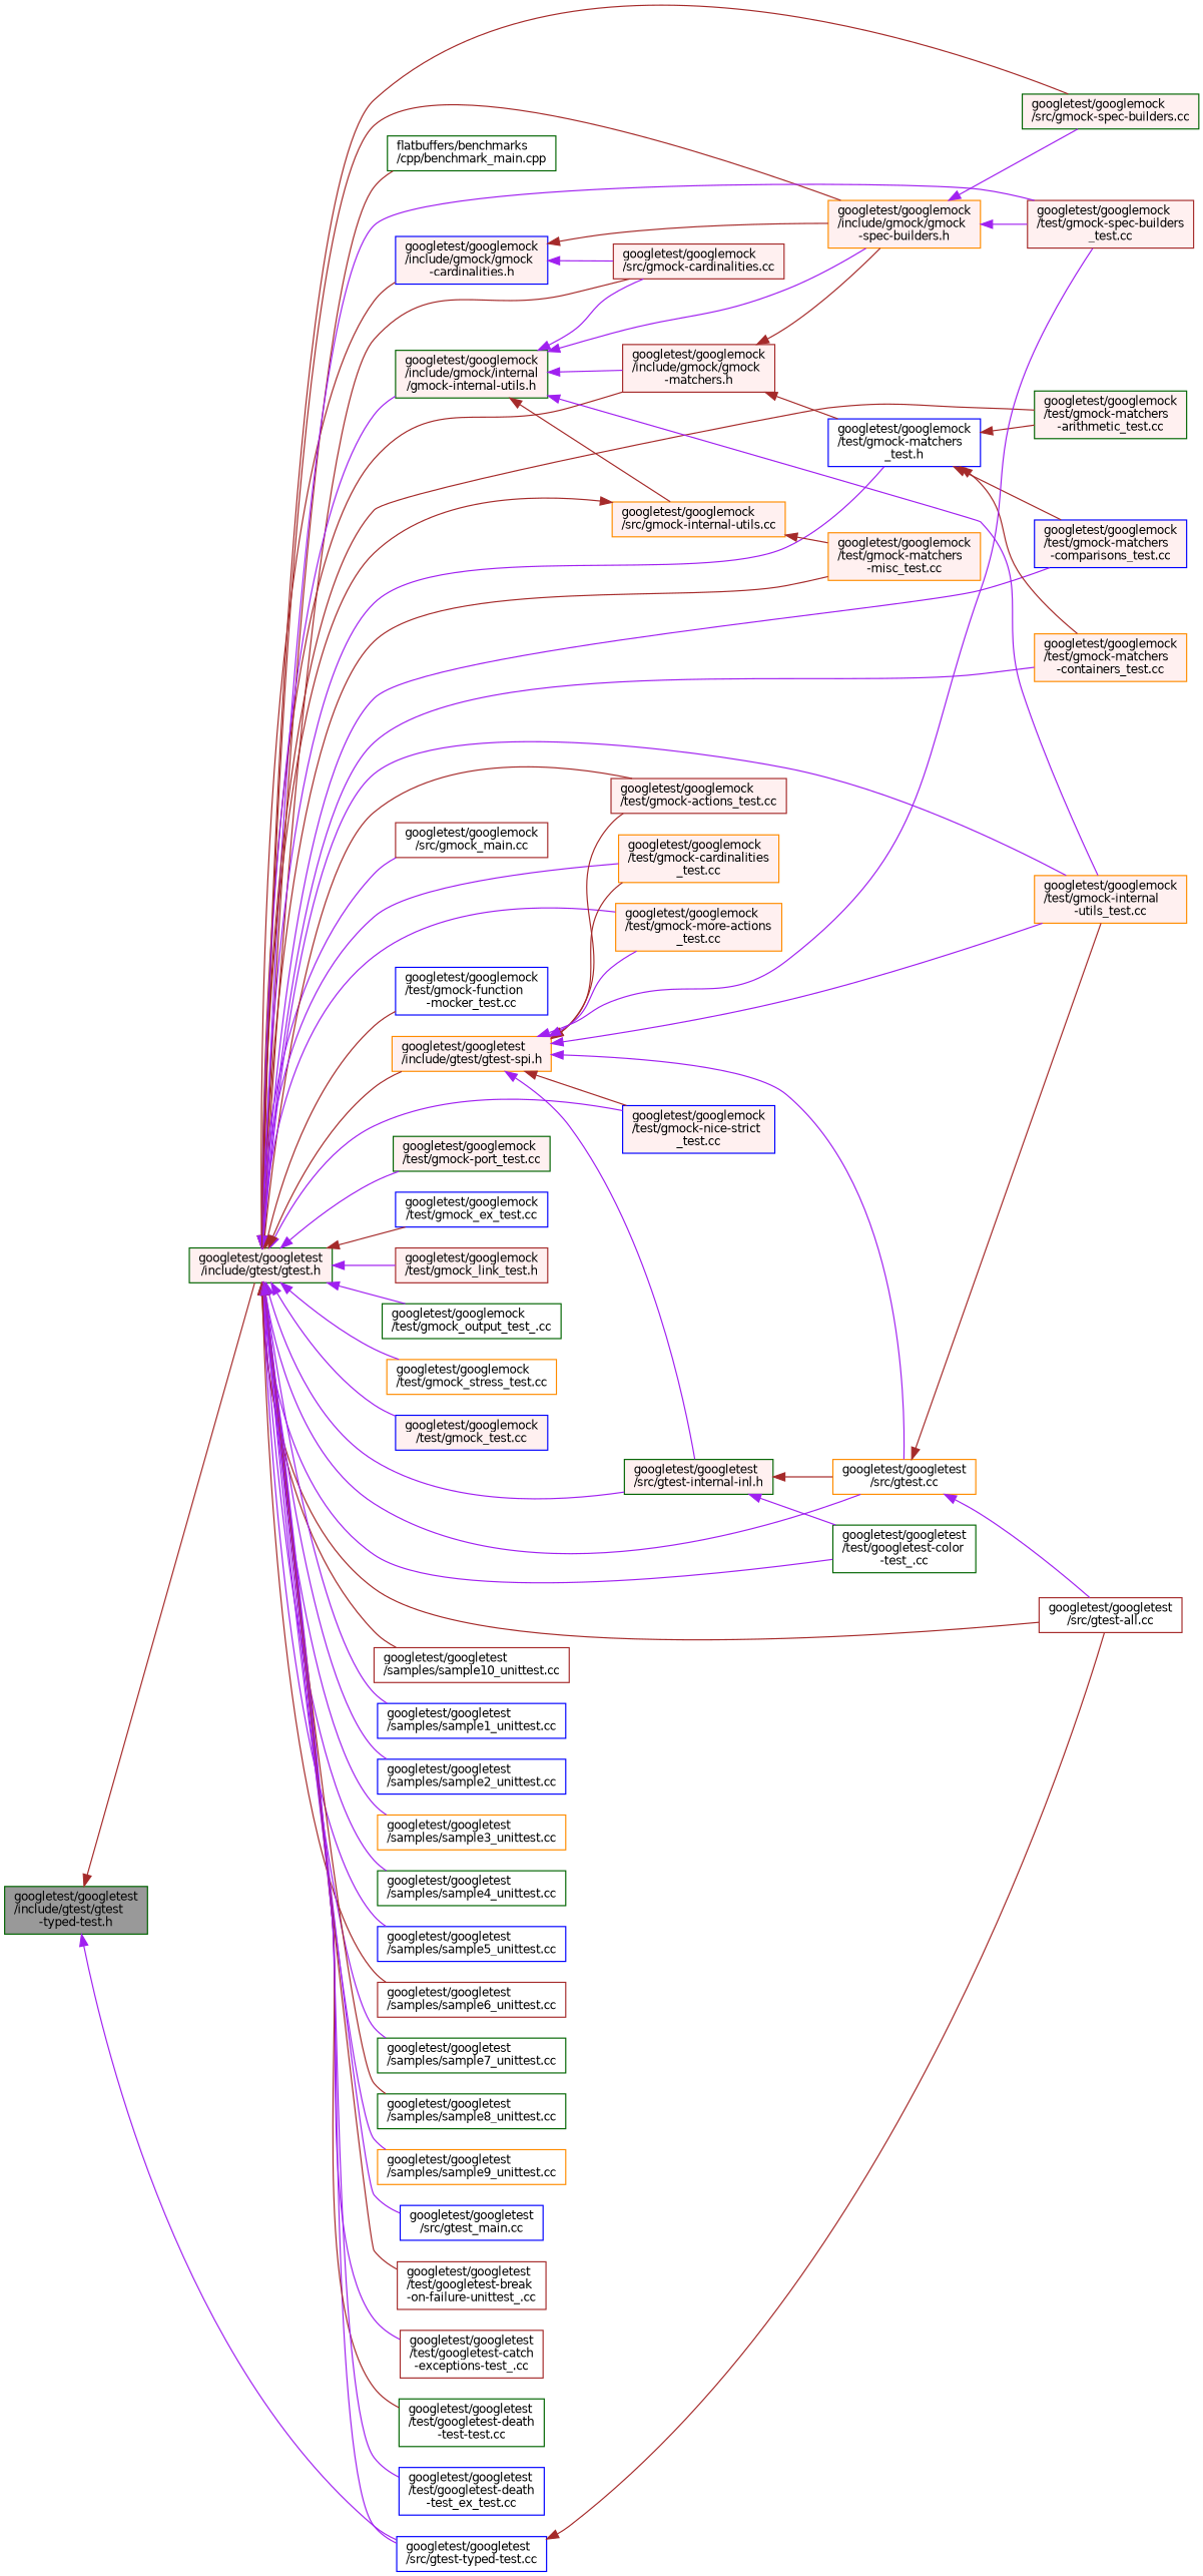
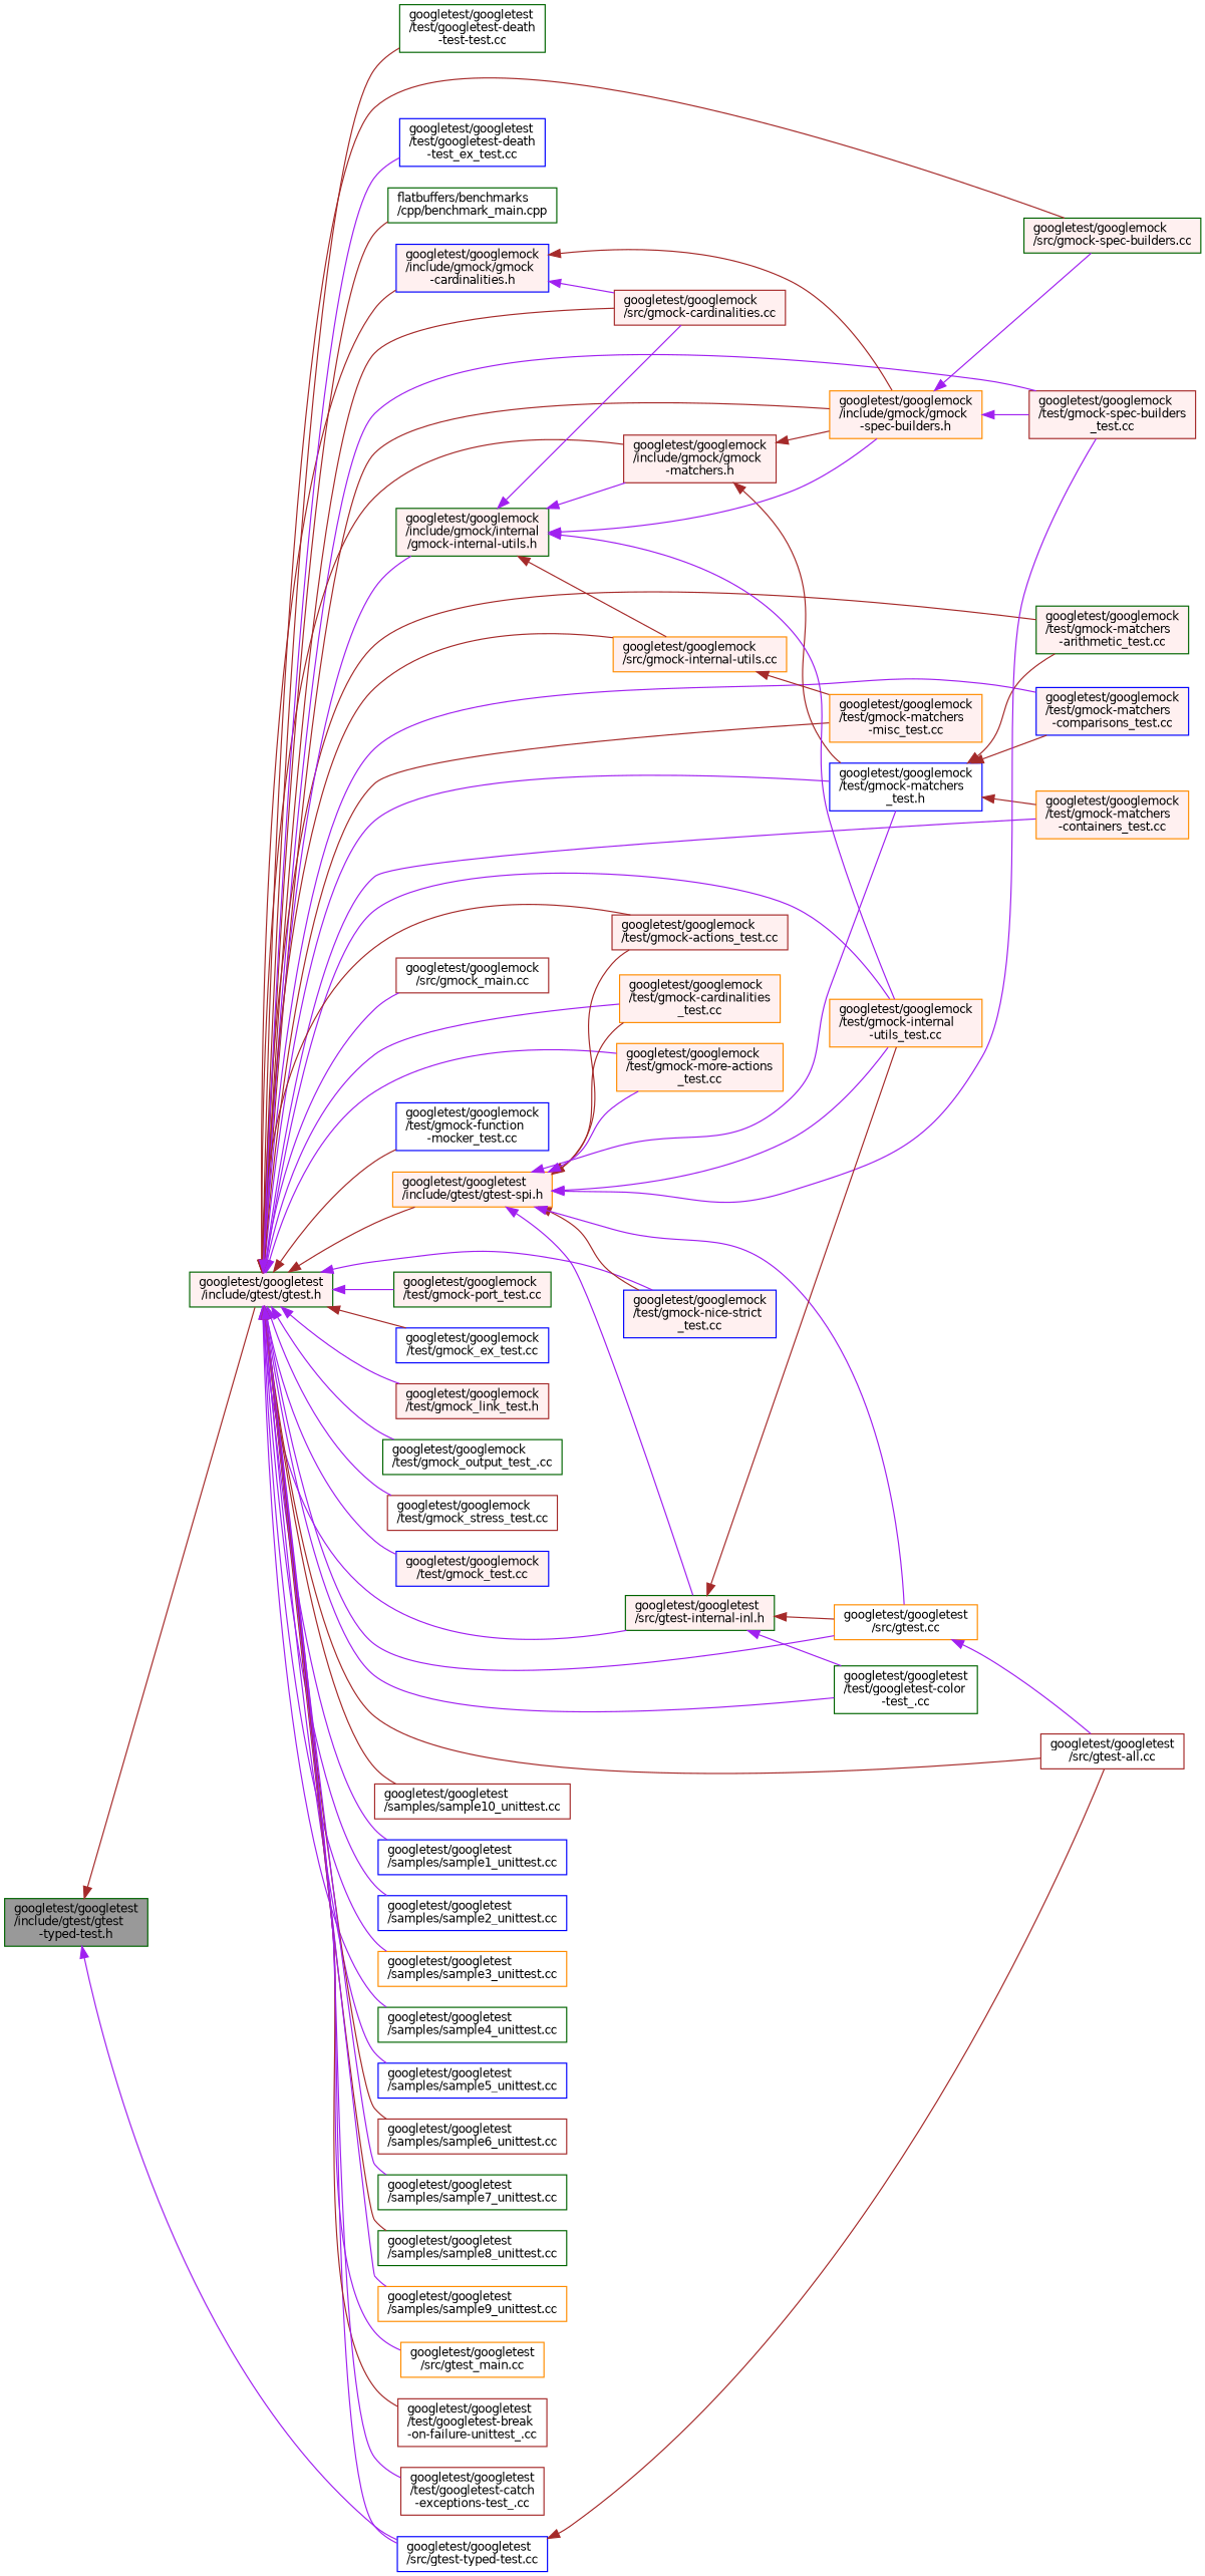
  digraph {
    rankdir=LR
    node [color=darkgreen fillcolor=white fontname=Helvetica fontsize=10 shape=box style=filled]
    edge [color=purple dir=back fontname=Helvetica fontsize=10 labelfontname=Helvetica labelfontsize=10 style=solid]
    n1 [fillcolor=grey60 fontcolor=black height=0.2 label="googletest/googletest\l/include/gtest/gtest\l-typed-test.h" width=0.4]
    n2 [fillcolor="#FFF0F0" height=0.2 label="googletest/googletest\l/include/gtest/gtest.h" width=0.4]
    n3 [color=blue height=0.2 label="googletest/googletest\l/src/gtest-typed-test.cc" width=0.4]
    n4 [height=0.2 label="flatbuffers/benchmarks\l/cpp/benchmark_main.cpp" width=0.4]
    n5 [color=blue fillcolor="#FFF0F0" height=0.2 label="googletest/googlemock\l/include/gmock/gmock\l-cardinalities.h" width=0.4]
    n6 [color=darkorange fillcolor="#FFF0F0" height=0.2 label="googletest/googlemock\l/include/gmock/gmock\l-spec-builders.h" width=0.4]
    n7 [fillcolor="#FFF0F0" height=0.2 label="googletest/googlemock\l/src/gmock-spec-builders.cc" width=0.4]
    n8 [color=brown fillcolor="#FFF0F0" height=0.2 label="googletest/googlemock\l/test/gmock-spec-builders\l_test.cc" width=0.4]
    n9 [color=brown fillcolor="#FFF0F0" height=0.2 label="googletest/googlemock\l/src/gmock-cardinalities.cc" width=0.4]
    n10 [color=brown fillcolor="#FFF0F0" height=0.2 label="googletest/googlemock\l/include/gmock/gmock\l-matchers.h" width=0.4]
    n11 [color=blue height=0.2 label="googletest/googlemock\l/test/gmock-matchers\l_test.h" width=0.4]
    n12 [fillcolor="#FFF0F0" height=0.2 label="googletest/googlemock\l/test/gmock-matchers\l-arithmetic_test.cc" width=0.4]
    n13 [color=blue fillcolor="#FFF0F0" height=0.2 label="googletest/googlemock\l/test/gmock-matchers\l-comparisons_test.cc" width=0.4]
    n14 [color=darkorange fillcolor="#FFF0F0" height=0.2 label="googletest/googlemock\l/test/gmock-matchers\l-containers_test.cc" width=0.4]
    n15 [color=darkorange fillcolor="#FFF0F0" height=0.2 label="googletest/googlemock\l/test/gmock-matchers\l-misc_test.cc" width=0.4]
    n16 [fillcolor="#FFF0F0" height=0.2 label="googletest/googlemock\l/include/gmock/internal\l/gmock-internal-utils.h" width=0.4]
    n17 [color=darkorange fillcolor="#FFF0F0" height=0.2 label="googletest/googlemock\l/src/gmock-internal-utils.cc" width=0.4]
    n18 [color=darkorange fillcolor="#FFF0F0" height=0.2 label="googletest/googlemock\l/test/gmock-internal\l-utils_test.cc" width=0.4]
    n19 [color=brown height=0.2 label="googletest/googlemock\l/src/gmock_main.cc" width=0.4]
    n20 [color=brown fillcolor="#FFF0F0" height=0.2 label="googletest/googlemock\l/test/gmock-actions_test.cc" width=0.4]
    n21 [color=darkorange fillcolor="#FFF0F0" height=0.2 label="googletest/googlemock\l/test/gmock-cardinalities\l_test.cc" width=0.4]
    n22 [color=blue height=0.2 label="googletest/googlemock\l/test/gmock-function\l-mocker_test.cc" width=0.4]
    n23 [color=darkorange fillcolor="#FFF0F0" height=0.2 label="googletest/googlemock\l/test/gmock-more-actions\l_test.cc" width=0.4]
    n24 [color=blue fillcolor="#FFF0F0" height=0.2 label="googletest/googlemock\l/test/gmock-nice-strict\l_test.cc" width=0.4]
    n25 [fillcolor="#FFF0F0" height=0.2 label="googletest/googlemock\l/test/gmock-port_test.cc" width=0.4]
    n26 [color=blue height=0.2 label="googletest/googlemock\l/test/gmock_ex_test.cc" width=0.4]
    n27 [color=brown fillcolor="#FFF0F0" height=0.2 label="googletest/googlemock\l/test/gmock_link_test.h" width=0.4]
    n28 [height=0.2 label="googletest/googlemock\l/test/gmock_output_test_.cc" width=0.4]
-   n29 [color=darkorange height=0.2 label="googletest/googlemock\l/test/gmock_stress_test.cc" width=0.4]
+   n29 [color=brown height=0.2 label="googletest/googlemock\l/test/gmock_stress_test.cc" width=0.4]
    n30 [color=blue fillcolor="#FFF0F0" height=0.2 label="googletest/googlemock\l/test/gmock_test.cc" width=0.4]
    n31 [color=darkorange fillcolor="#FFF0F0" height=0.2 label="googletest/googletest\l/include/gtest/gtest-spi.h" width=0.4]
    n32 [fillcolor="#FFF0F0" height=0.2 label="googletest/googletest\l/src/gtest-internal-inl.h" width=0.4]
    n33 [color=darkorange height=0.2 label="googletest/googletest\l/src/gtest.cc" width=0.4]
    n34 [color=brown height=0.2 label="googletest/googletest\l/src/gtest-all.cc" width=0.4]
    n35 [height=0.2 label="googletest/googletest\l/test/googletest-color\l-test_.cc" width=0.4]
    n36 [color=brown height=0.2 label="googletest/googletest\l/samples/sample10_unittest.cc" width=0.4]
    n37 [color=blue height=0.2 label="googletest/googletest\l/samples/sample1_unittest.cc" width=0.4]
    n38 [color=blue height=0.2 label="googletest/googletest\l/samples/sample2_unittest.cc" width=0.4]
    n39 [color=darkorange height=0.2 label="googletest/googletest\l/samples/sample3_unittest.cc" width=0.4]
    n40 [height=0.2 label="googletest/googletest\l/samples/sample4_unittest.cc" width=0.4]
    n41 [color=blue height=0.2 label="googletest/googletest\l/samples/sample5_unittest.cc" width=0.4]
    n42 [color=brown height=0.2 label="googletest/googletest\l/samples/sample6_unittest.cc" width=0.4]
    n43 [height=0.2 label="googletest/googletest\l/samples/sample7_unittest.cc" width=0.4]
    n44 [height=0.2 label="googletest/googletest\l/samples/sample8_unittest.cc" width=0.4]
    n45 [color=darkorange height=0.2 label="googletest/googletest\l/samples/sample9_unittest.cc" width=0.4]
-   n46 [color=blue height=0.2 label="googletest/googletest\l/src/gtest_main.cc" width=0.4]
+   n46 [color=darkorange height=0.2 label="googletest/googletest\l/src/gtest_main.cc" width=0.4]
    n47 [color=brown height=0.2 label="googletest/googletest\l/test/googletest-break\l-on-failure-unittest_.cc" width=0.4]
    n48 [color=brown height=0.2 label="googletest/googletest\l/test/googletest-catch\l-exceptions-test_.cc" width=0.4]
    n49 [height=0.2 label="googletest/googletest\l/test/googletest-death\l-test-test.cc" width=0.4]
    n50 [color=blue height=0.2 label="googletest/googletest\l/test/googletest-death\l-test_ex_test.cc" width=0.4]
    n1 -> n2 [color=brown]
    n1 -> n3
    n2 -> n3
    n2 -> n4 [color=brown]
    n2 -> n5 [color=brown]
    n2 -> n6 [color=brown]
    n2 -> n7 [color=brown]
    n2 -> n8
    n2 -> n9 [color=brown]
    n2 -> n10 [color=brown]
    n2 -> n11
    n2 -> n12 [color=brown]
    n2 -> n13
    n2 -> n14
    n2 -> n15 [color=brown]
    n2 -> n16
-   n17 -> n2 [color=brown]
+   n2 -> n17 [color=brown]
    n2 -> n18
    n2 -> n19
    n2 -> n20 [color=brown]
    n2 -> n21
    n2 -> n22 [color=brown]
    n2 -> n23
    n2 -> n24
    n2 -> n25
    n2 -> n26 [color=brown]
    n2 -> n27
    n2 -> n28
    n2 -> n29
    n2 -> n30
    n2 -> n31 [color=brown]
    n2 -> n32
    n2 -> n33
    n2 -> n34 [color=brown]
    n2 -> n35
    n2 -> n36 [color=brown]
    n2 -> n37
    n2 -> n38
    n2 -> n39
    n2 -> n40
    n2 -> n41
    n2 -> n42 [color=brown]
    n2 -> n43
    n2 -> n44 [color=brown]
    n2 -> n45
    n2 -> n46
    n2 -> n47 [color=brown]
    n2 -> n48
    n2 -> n49 [color=brown]
    n2 -> n50
    n3 -> n34 [color=brown]
    n5 -> n6 [color=brown]
    n5 -> n9
    n6 -> n7
    n6 -> n8
    n10 -> n6 [color=brown]
    n10 -> n11 [color=brown]
    n11 -> n12 [color=brown]
    n11 -> n13 [color=brown]
    n11 -> n14 [color=brown]
    n16 -> n6
    n16 -> n9
    n16 -> n10
    n16 -> n17 [color=brown]
    n16 -> n18
    n17 -> n15 [color=brown]
    n31 -> n8
+   n31 -> n11
    n31 -> n18
    n31 -> n20 [color=brown]
    n31 -> n21 [color=brown]
    n31 -> n23
    n31 -> n24 [color=brown]
    n31 -> n32
    n31 -> n33
-   n33 -> n18 [color=brown]
+   n32 -> n18 [color=brown]
    n32 -> n33 [color=brown]
    n32 -> n35
    n33 -> n34
  }
